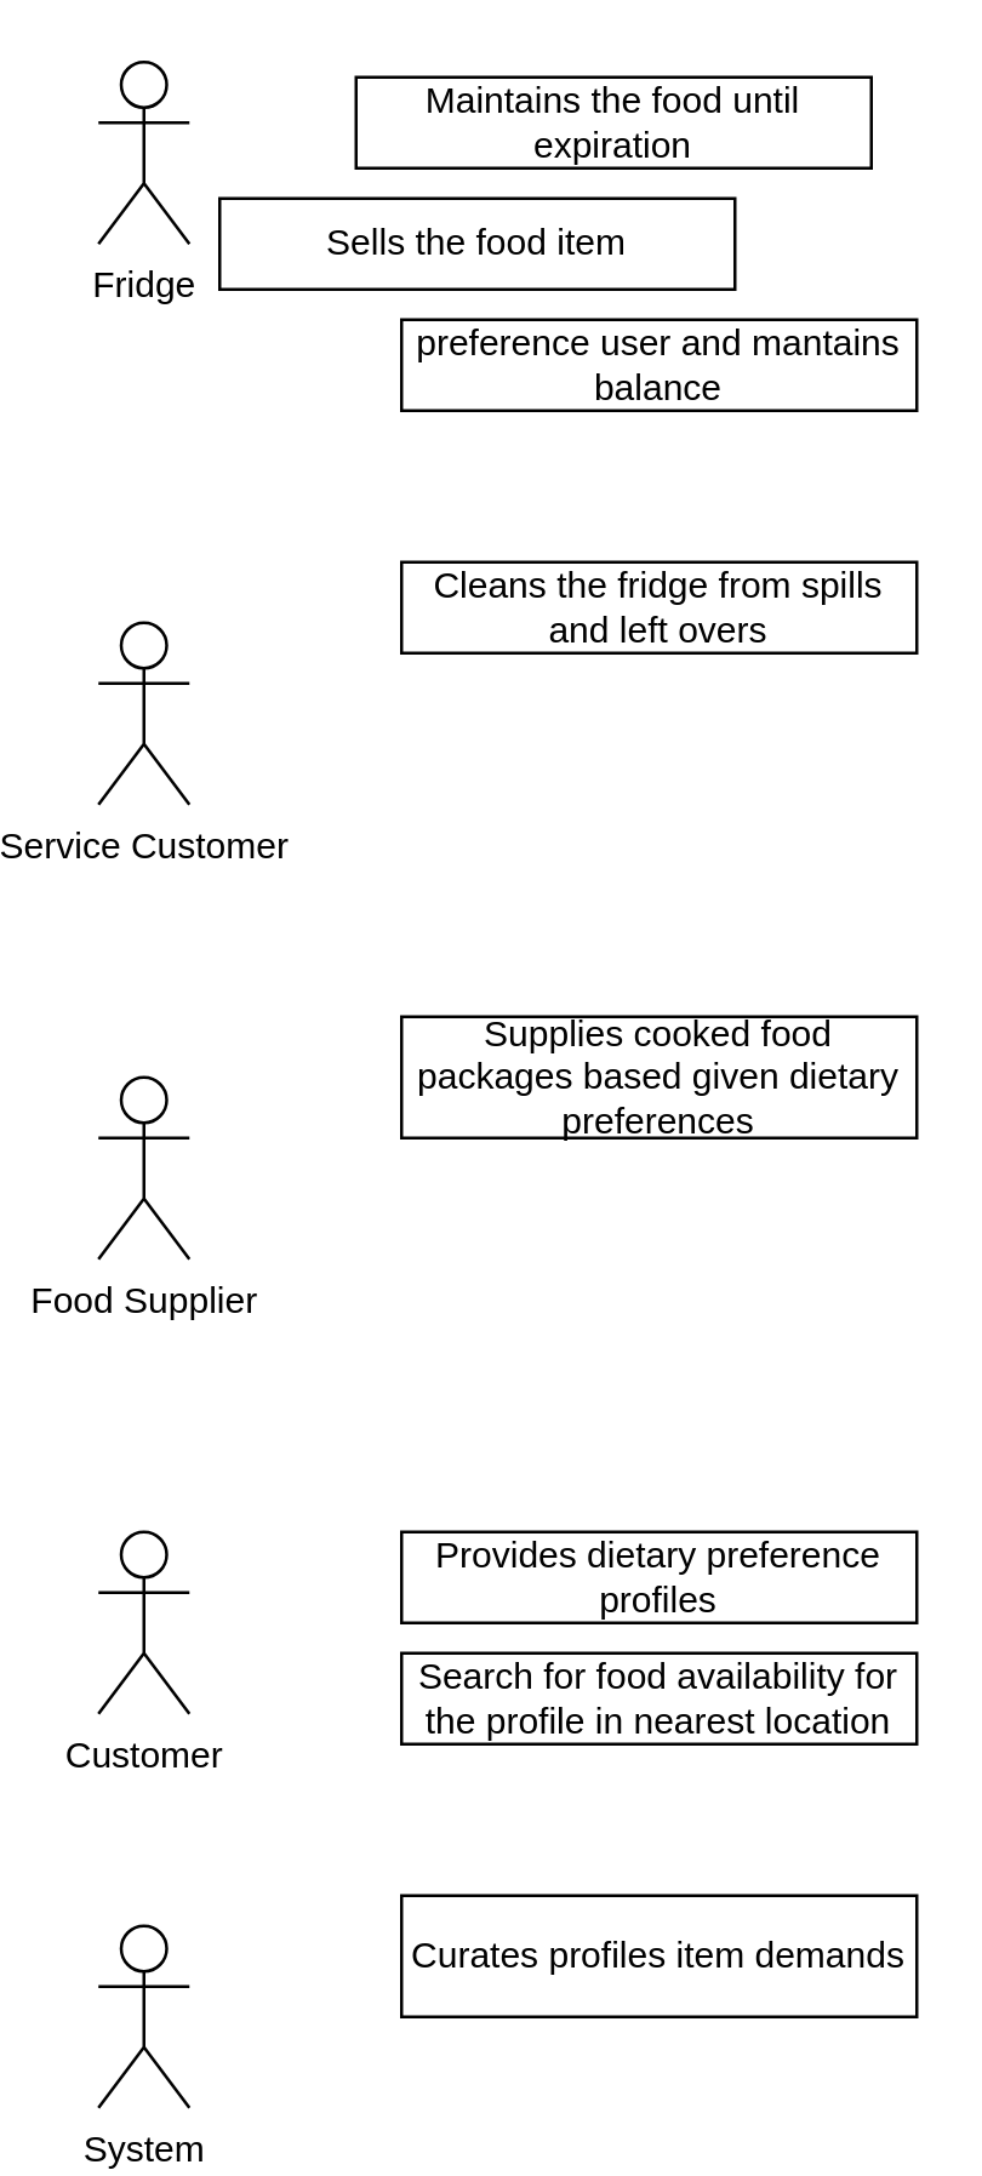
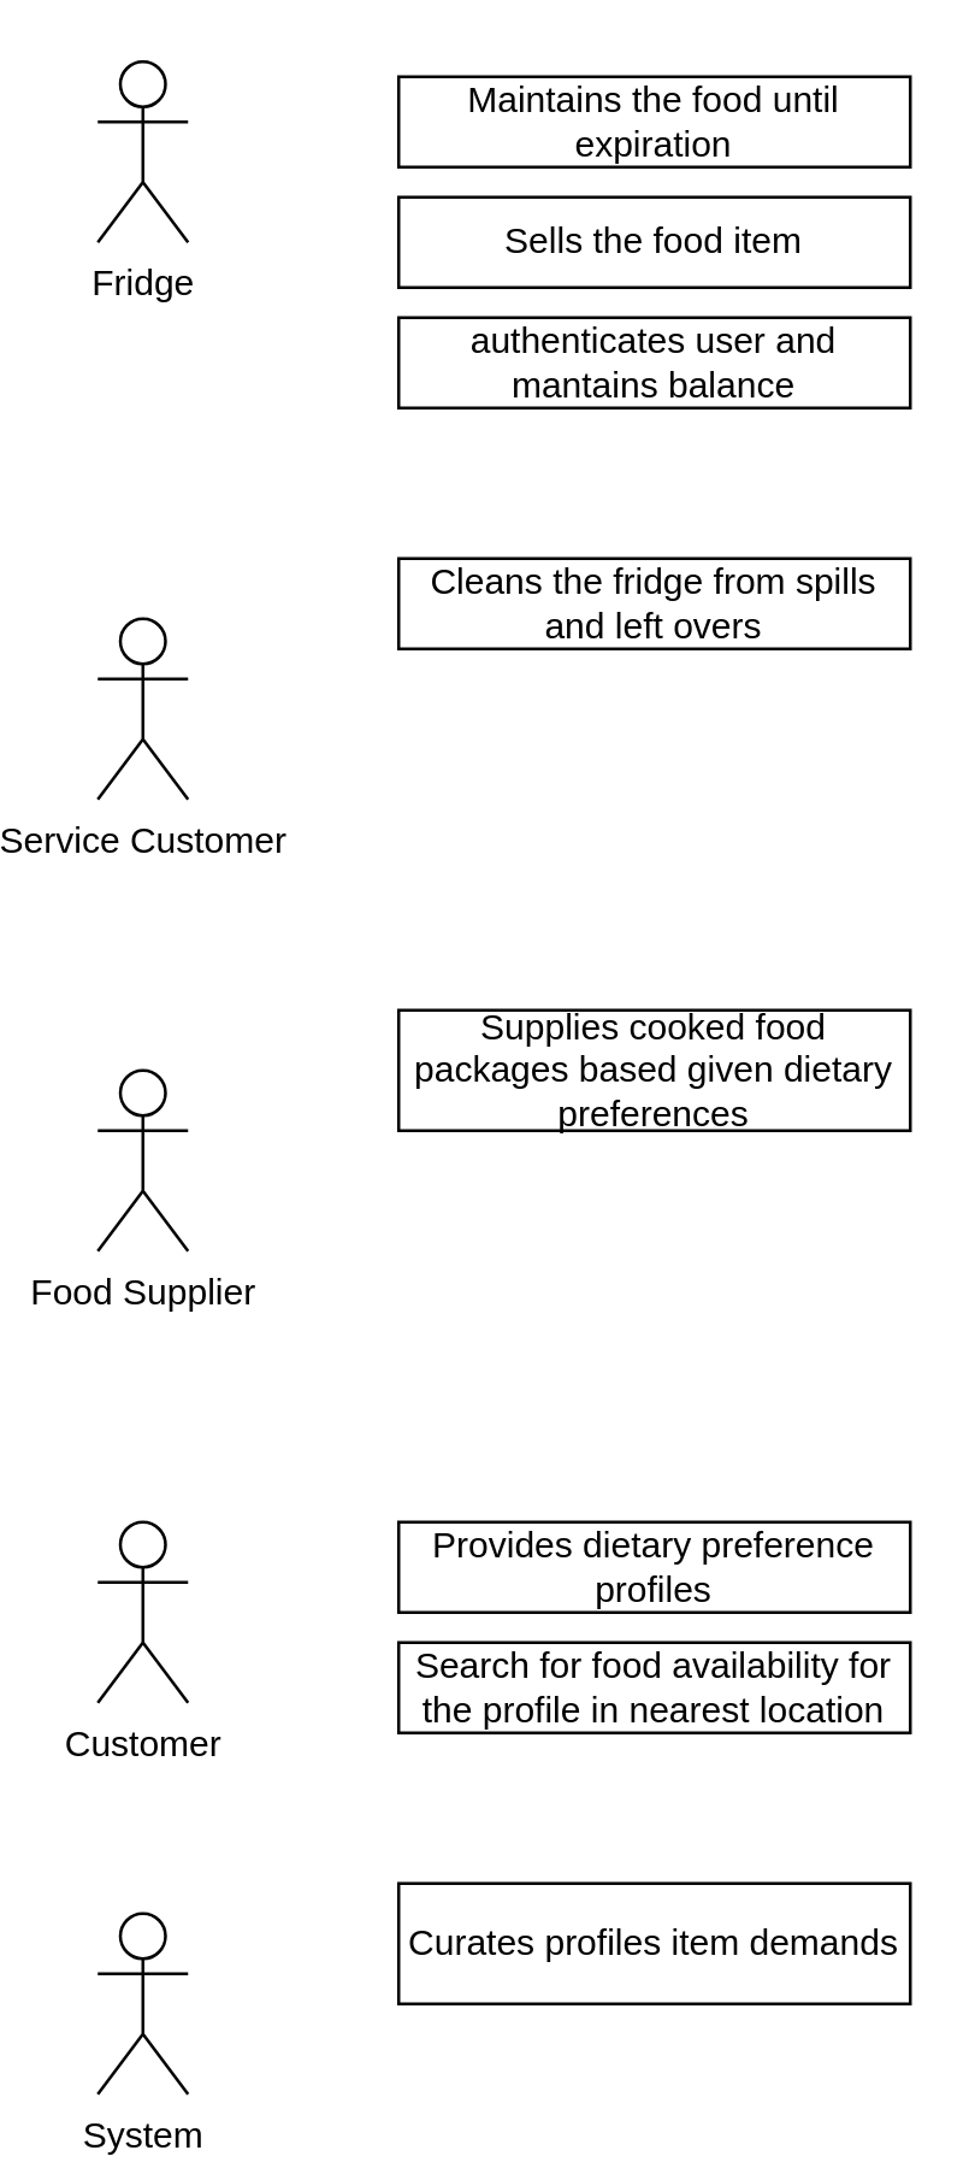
  <mxCell id="0" />
  <mxCell id="1" parent="0" />
  <mxCell id="2" value="Fridge" style="shape=umlActor;verticalLabelPosition=bottom;verticalAlign=top;html=1;outlineConnect=0;" parent="1" vertex="1"><mxGeometry x="20" y="20" width="30" height="60" as="geometry" /></mxCell>
  <mxCell id="3" value="Service Customer" style="shape=umlActor;verticalLabelPosition=bottom;verticalAlign=top;html=1;outlineConnect=0;" vertex="1" parent="1"><mxGeometry x="20" y="205" width="30" height="60" as="geometry" /></mxCell>
  <mxCell id="4" value="Food Supplier" style="shape=umlActor;verticalLabelPosition=bottom;verticalAlign=top;html=1;outlineConnect=0;" vertex="1" parent="1"><mxGeometry x="20" y="355" width="30" height="60" as="geometry" /></mxCell>
  <mxCell id="5" value="Customer" style="shape=umlActor;verticalLabelPosition=bottom;verticalAlign=top;html=1;outlineConnect=0;" vertex="1" parent="1"><mxGeometry x="20" y="505" width="30" height="60" as="geometry" /></mxCell>
  <mxCell id="6" value="Supplies cooked food packages based given dietary preferences" style="text;html=1;fillColor=none;align=center;verticalAlign=middle;whiteSpace=wrap;rounded=0;strokeColor=#000000;" vertex="1" parent="1"><mxGeometry x="120" y="335" width="170" height="40" as="geometry" /></mxCell>
  <mxCell id="7" value="Cleans the fridge from spills and left overs" style="text;html=1;fillColor=none;align=center;verticalAlign=middle;whiteSpace=wrap;rounded=0;strokeColor=#000000;" vertex="1" parent="1"><mxGeometry x="120" y="185" width="170" height="30" as="geometry" /></mxCell>
  <mxCell id="8" value="System" style="shape=umlActor;verticalLabelPosition=bottom;verticalAlign=top;html=1;outlineConnect=0;" vertex="1" parent="1"><mxGeometry x="20" y="635" width="30" height="60" as="geometry" /></mxCell>
  <mxCell id="9" value="Curates profiles item demands" style="text;html=1;fillColor=none;align=center;verticalAlign=middle;whiteSpace=wrap;rounded=0;strokeColor=#000000;" vertex="1" parent="1"><mxGeometry x="120" y="625" width="170" height="40" as="geometry" /></mxCell>
  <mxCell id="10" value="Provides dietary preference profiles" style="text;html=1;fillColor=none;align=center;verticalAlign=middle;whiteSpace=wrap;rounded=0;strokeColor=#000000;" vertex="1" parent="1"><mxGeometry x="120" y="505" width="170" height="30" as="geometry" /></mxCell>
  <mxCell id="11" value="Search for food availability for the profile in nearest location" style="text;html=1;fillColor=none;align=center;verticalAlign=middle;whiteSpace=wrap;rounded=0;strokeColor=#000000;" vertex="1" parent="1"><mxGeometry x="120" y="545" width="170" height="30" as="geometry" /></mxCell>
- <mxCell id="12" value="Maintains the food until expiration" style="text;html=1;fillColor=none;align=center;verticalAlign=middle;whiteSpace=wrap;rounded=0;strokeColor=#000000;" vertex="1" parent="1"><mxGeometry x="105" y="25" width="170" height="30" as="geometry" /></mxCell>
- <mxCell id="13" value="Sells the food item" style="text;html=1;fillColor=none;align=center;verticalAlign=middle;whiteSpace=wrap;rounded=0;strokeColor=#000000;" vertex="1" parent="1"><mxGeometry x="60" y="65" width="170" height="30" as="geometry" /></mxCell>
- <mxCell id="14" value="preference user and mantains balance" style="text;html=1;fillColor=none;align=center;verticalAlign=middle;whiteSpace=wrap;rounded=0;strokeColor=#000000;" vertex="1" parent="1"><mxGeometry x="120" y="105" width="170" height="30" as="geometry" /></mxCell>
+ <mxCell id="12" value="Maintains the food until expiration" style="text;html=1;fillColor=none;align=center;verticalAlign=middle;whiteSpace=wrap;rounded=0;strokeColor=#000000;" vertex="1" parent="1"><mxGeometry x="120" y="25" width="170" height="30" as="geometry" /></mxCell>
+ <mxCell id="13" value="Sells the food item" style="text;html=1;fillColor=none;align=center;verticalAlign=middle;whiteSpace=wrap;rounded=0;strokeColor=#000000;" vertex="1" parent="1"><mxGeometry x="120" y="65" width="170" height="30" as="geometry" /></mxCell>
+ <mxCell id="14" value="authenticates user and mantains balance" style="text;html=1;fillColor=none;align=center;verticalAlign=middle;whiteSpace=wrap;rounded=0;strokeColor=#000000;" vertex="1" parent="1"><mxGeometry x="120" y="105" width="170" height="30" as="geometry" /></mxCell>
